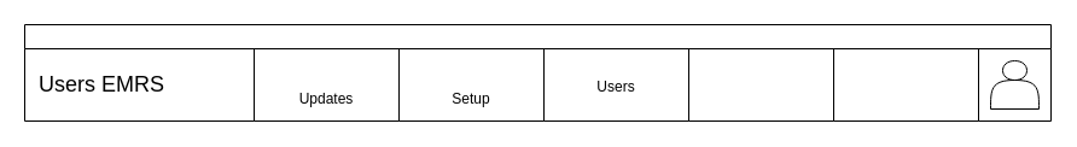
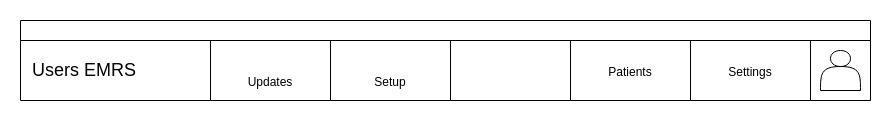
  <mxCell id="0" />
  <mxCell id="1" parent="0" />
  <mxCell id="2" value="" style="verticalLabelPosition=bottom;verticalAlign=top;html=1;shape=mxgraph.basic.rect;fillColor2=none;strokeWidth=1;size=20;indent=5;" vertex="1" parent="1"><mxGeometry x="210" y="40" width="120" height="60" as="geometry" /></mxCell>
  <mxCell id="3" value="" style="verticalLabelPosition=bottom;verticalAlign=top;html=1;shape=mxgraph.basic.rect;fillColor2=none;strokeWidth=1;size=20;indent=5;" vertex="1" parent="1"><mxGeometry x="20" y="40" width="190" height="60" as="geometry" /></mxCell>
  <mxCell id="4" value="" style="verticalLabelPosition=bottom;verticalAlign=top;html=1;shape=mxgraph.basic.rect;fillColor2=none;strokeWidth=1;size=20;indent=5;" vertex="1" parent="1"><mxGeometry x="210" y="40" width="630" height="60" as="geometry" /></mxCell>
  <mxCell id="5" value="" style="verticalLabelPosition=bottom;verticalAlign=top;html=1;shape=mxgraph.basic.rect;fillColor2=none;strokeWidth=1;size=20;indent=5;" vertex="1" parent="1"><mxGeometry x="810" y="40" width="60" height="60" as="geometry" /></mxCell>
  <mxCell id="6" value="" style="verticalLabelPosition=bottom;verticalAlign=top;html=1;shape=mxgraph.basic.rect;fillColor2=none;strokeWidth=1;size=20;indent=5;" vertex="1" parent="1"><mxGeometry x="210" y="40" width="120" height="60" as="geometry" /></mxCell>
  <mxCell id="7" value="" style="shape=actor;whiteSpace=wrap;html=1;" vertex="1" parent="1"><mxGeometry x="820" y="50" width="40" height="40" as="geometry" /></mxCell>
  <mxCell id="8" value="" style="verticalLabelPosition=bottom;verticalAlign=top;html=1;shape=mxgraph.basic.rect;fillColor2=none;strokeWidth=1;size=20;indent=5;" vertex="1" parent="1"><mxGeometry x="330" y="40" width="120" height="60" as="geometry" /></mxCell>
  <mxCell id="9" value="" style="verticalLabelPosition=bottom;verticalAlign=top;html=1;shape=mxgraph.basic.rect;fillColor2=none;strokeWidth=1;size=20;indent=5;" vertex="1" parent="1"><mxGeometry x="450" y="40" width="120" height="60" as="geometry" /></mxCell>
  <mxCell id="10" value="" style="verticalLabelPosition=bottom;verticalAlign=top;html=1;shape=mxgraph.basic.rect;fillColor2=none;strokeWidth=1;size=20;indent=5;" vertex="1" parent="1"><mxGeometry x="570" y="40" width="120" height="60" as="geometry" /></mxCell>
  <mxCell id="11" value="" style="verticalLabelPosition=bottom;verticalAlign=top;html=1;shape=mxgraph.basic.rect;fillColor2=none;strokeWidth=1;size=20;indent=5;" vertex="1" parent="1"><mxGeometry x="690" y="40" width="120" height="60" as="geometry" /></mxCell>
  <mxCell id="12" value="" style="verticalLabelPosition=bottom;verticalAlign=top;html=1;shape=mxgraph.basic.rect;fillColor2=none;strokeWidth=1;size=20;indent=5;" vertex="1" parent="1"><mxGeometry x="20" y="20" width="850" height="20" as="geometry" /></mxCell>
  <mxCell id="13" value="&lt;font style=&quot;font-size: 18px&quot;&gt;Users EMRS&lt;/font&gt;" style="text;html=1;strokeColor=none;fillColor=none;align=left;verticalAlign=middle;whiteSpace=wrap;rounded=0;" vertex="1" parent="1"><mxGeometry x="30" y="50" width="170" height="40" as="geometry" /></mxCell>
  <mxCell id="14" value="&lt;font style=&quot;font-size: 12px&quot;&gt;Updates&lt;/font&gt;" style="text;html=1;strokeColor=none;fillColor=none;align=center;verticalAlign=middle;whiteSpace=wrap;rounded=0;fontSize=18;" vertex="1" parent="1"><mxGeometry x="220" y="65" width="100" height="30" as="geometry" /></mxCell>
  <mxCell id="15" value="&lt;font style=&quot;font-size: 12px&quot;&gt;Setup&lt;/font&gt;" style="text;html=1;strokeColor=none;fillColor=none;align=center;verticalAlign=middle;whiteSpace=wrap;rounded=0;fontSize=18;" vertex="1" parent="1"><mxGeometry x="340" y="65" width="100" height="30" as="geometry" /></mxCell>
- <mxCell id="16" value="&lt;font style=&quot;font-size: 12px&quot;&gt;Users&lt;/font&gt;" style="text;html=1;strokeColor=none;fillColor=none;align=center;verticalAlign=middle;whiteSpace=wrap;rounded=0;fontSize=18;" vertex="1" parent="1"><mxGeometry x="460" y="55" width="100" height="30" as="geometry" /></mxCell>
+ <mxCell id="17" value="&lt;font style=&quot;font-size: 12px&quot;&gt;Patients&lt;/font&gt;" style="text;html=1;strokeColor=none;fillColor=none;align=center;verticalAlign=middle;whiteSpace=wrap;rounded=0;fontSize=18;" vertex="1" parent="1"><mxGeometry x="580" y="55" width="100" height="30" as="geometry" /></mxCell>
+ <mxCell id="18" value="&lt;font style=&quot;font-size: 12px&quot;&gt;Settings&lt;/font&gt;" style="text;html=1;strokeColor=none;fillColor=none;align=center;verticalAlign=middle;whiteSpace=wrap;rounded=0;fontSize=18;" vertex="1" parent="1"><mxGeometry x="700" y="55" width="100" height="30" as="geometry" /></mxCell>
